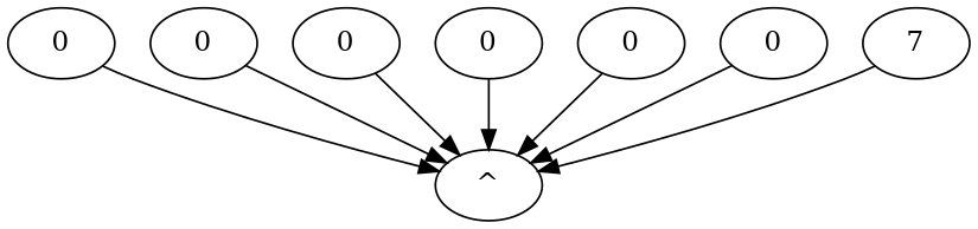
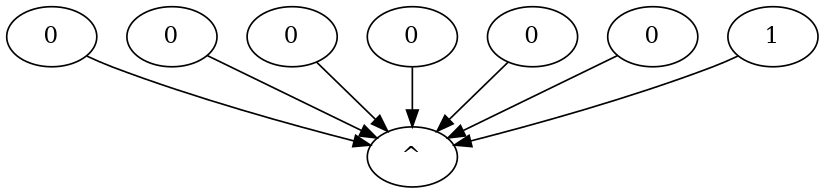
  digraph {
    node [input=false output=false]
    n1 [label="^"]
    n2 [label=0]
    n3 [label=0]
    n4 [label=0]
    n5 [label=0]
    n6 [label=0]
    n7 [label=0]
-   n8 [label=7]
+   n8 [label=1]
    n2 -> n1
    n3 -> n1
    n4 -> n1
    n5 -> n1
    n6 -> n1
    n7 -> n1
    n8 -> n1
  }
